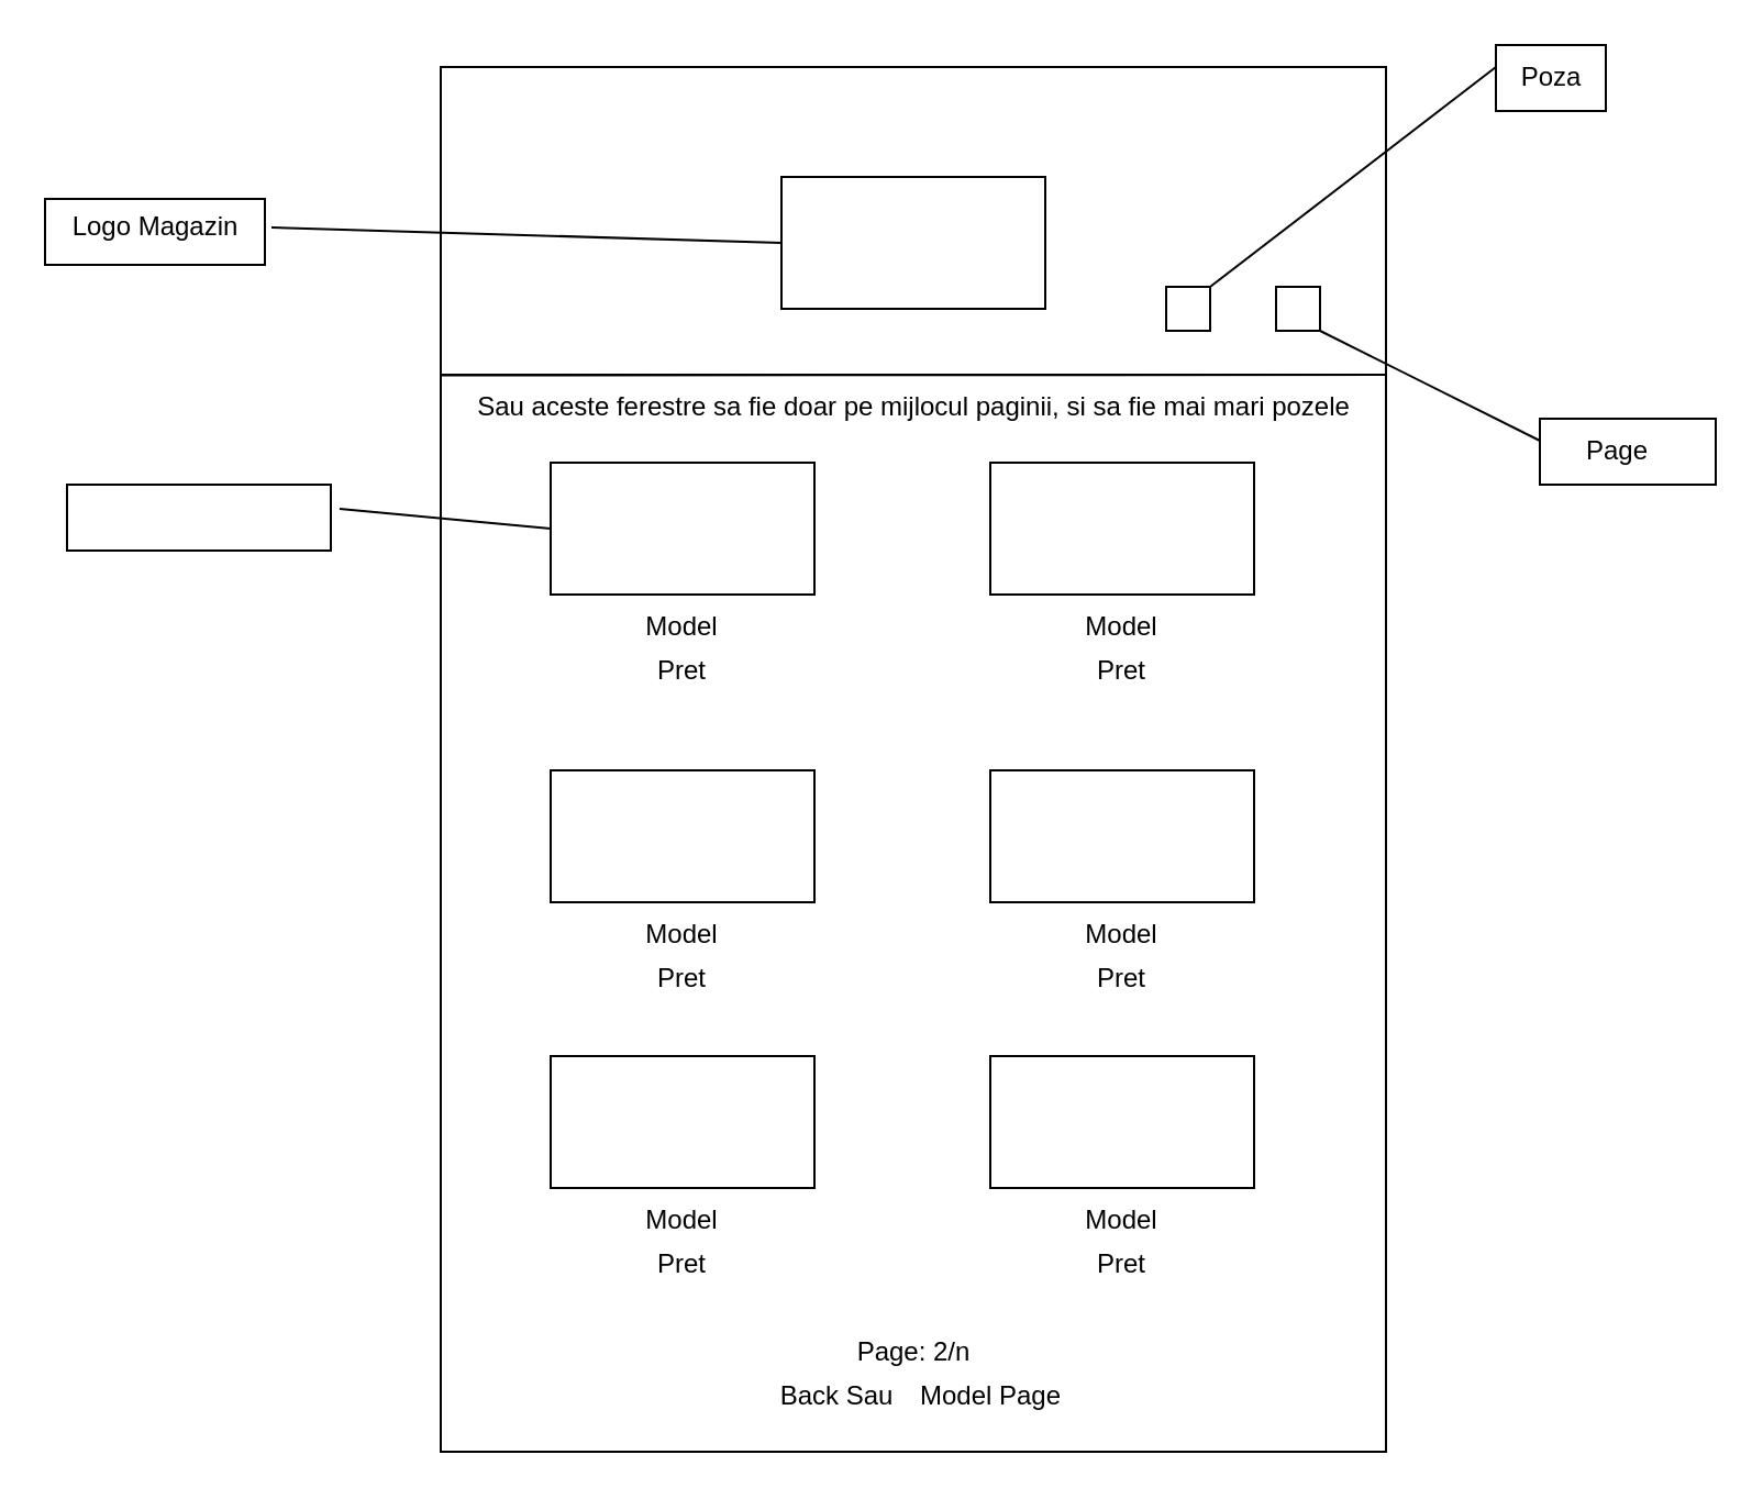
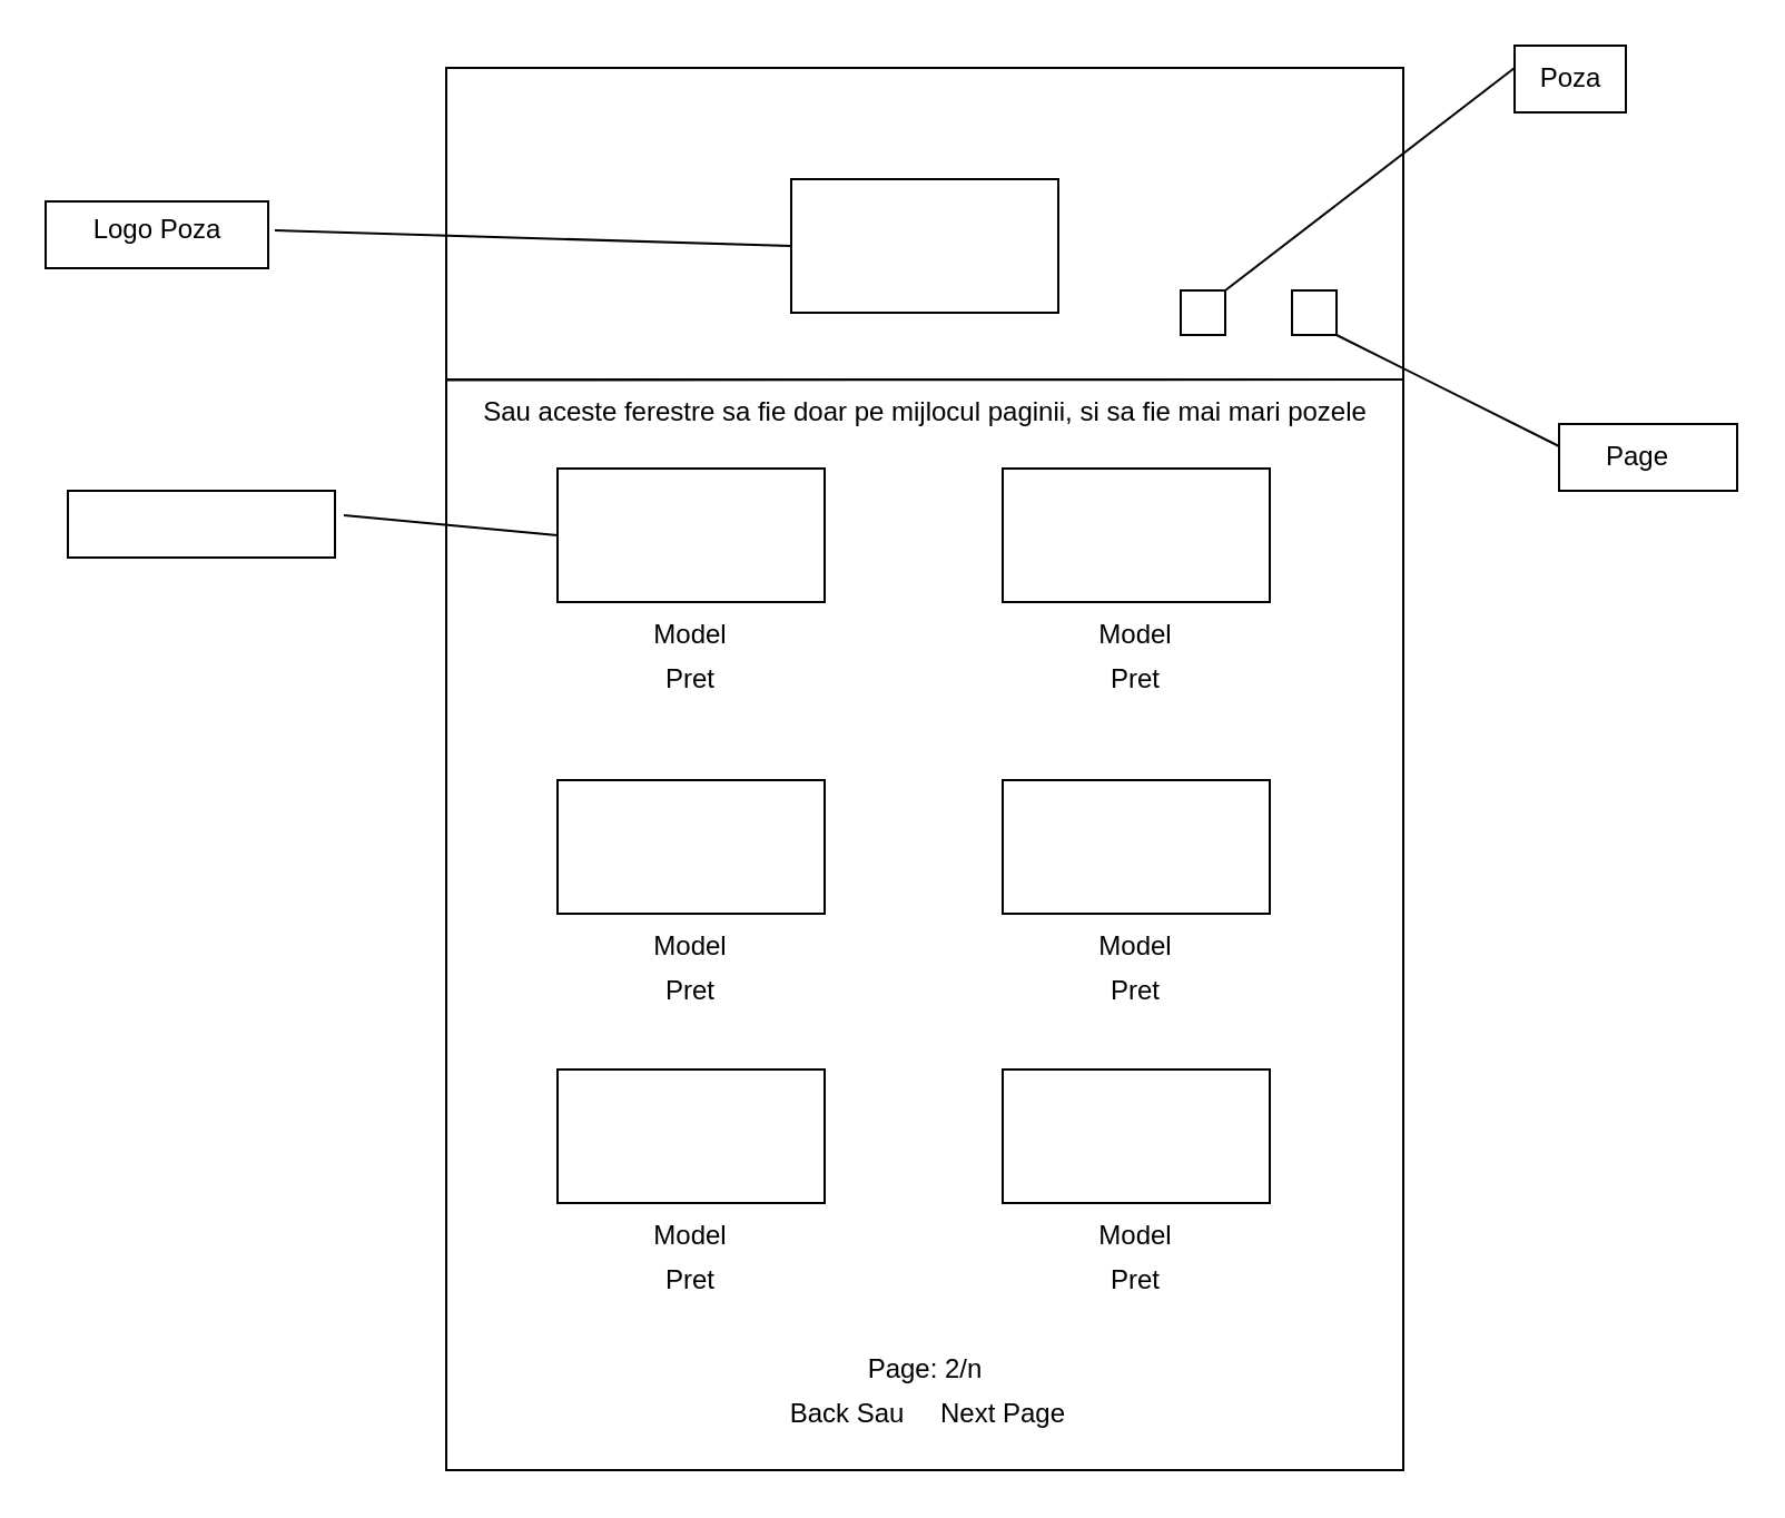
  <mxCell id="0" />
  <mxCell id="1" parent="0" />
  <mxCell id="2" value="" style="rounded=0;whiteSpace=wrap;html=1;" vertex="1" parent="1"><mxGeometry x="20" y="90" width="100" height="30" as="geometry" /></mxCell>
  <mxCell id="3" value="" style="rounded=0;whiteSpace=wrap;html=1;" vertex="1" parent="1"><mxGeometry x="680" y="20" width="50" height="30" as="geometry" /></mxCell>
  <mxCell id="4" value="" style="rounded=0;whiteSpace=wrap;html=1;" vertex="1" parent="1"><mxGeometry x="700" y="190" width="80" height="30" as="geometry" /></mxCell>
  <mxCell id="5" value="" style="rounded=0;whiteSpace=wrap;html=1;" vertex="1" parent="1"><mxGeometry x="200" y="30" width="430" height="630" as="geometry" /></mxCell>
  <mxCell id="6" value="" style="endArrow=none;html=1;rounded=0;entryX=0;entryY=0.175;entryDx=0;entryDy=0;entryPerimeter=0;" edge="1" parent="1"><mxGeometry width="50" height="50" relative="1" as="geometry"><mxPoint x="200" y="170" as="sourcePoint" /><mxPoint x="200" y="170.25" as="targetPoint" /><Array as="points"><mxPoint x="630" y="170" /></Array></mxGeometry></mxCell>
  <mxCell id="7" value="" style="rounded=0;whiteSpace=wrap;html=1;" vertex="1" parent="1"><mxGeometry x="580" y="130" width="20" height="20" as="geometry" /></mxCell>
  <mxCell id="8" value="" style="rounded=0;whiteSpace=wrap;html=1;" vertex="1" parent="1"><mxGeometry x="530" y="130" width="20" height="20" as="geometry" /></mxCell>
  <mxCell id="9" value="" style="endArrow=none;html=1;rounded=0;entryX=1;entryY=1;entryDx=0;entryDy=0;" edge="1" parent="1" target="7"><mxGeometry width="50" height="50" relative="1" as="geometry"><mxPoint x="700" y="200" as="sourcePoint" /><mxPoint x="460" y="350" as="targetPoint" /></mxGeometry></mxCell>
  <mxCell id="10" value="Page" style="text;html=1;align=center;verticalAlign=middle;resizable=0;points=[];autosize=1;strokeColor=none;fillColor=none;" vertex="1" parent="1"><mxGeometry x="700" y="190" width="70" height="30" as="geometry" /></mxCell>
  <mxCell id="11" value="" style="endArrow=none;html=1;rounded=0;entryX=1;entryY=0;entryDx=0;entryDy=0;" edge="1" parent="1" target="8"><mxGeometry width="50" height="50" relative="1" as="geometry"><mxPoint x="680" y="30" as="sourcePoint" /><mxPoint x="460" y="350" as="targetPoint" /></mxGeometry></mxCell>
  <mxCell id="12" value="Poza" style="text;html=1;align=center;verticalAlign=middle;resizable=0;points=[];autosize=1;strokeColor=none;fillColor=none;" vertex="1" parent="1"><mxGeometry x="680" y="20" width="50" height="30" as="geometry" /></mxCell>
  <mxCell id="13" value="" style="rounded=0;whiteSpace=wrap;html=1;" vertex="1" parent="1"><mxGeometry x="355" y="80" width="120" height="60" as="geometry" /></mxCell>
  <mxCell id="14" value="" style="endArrow=none;html=1;rounded=0;entryX=0;entryY=0.5;entryDx=0;entryDy=0;exitX=1.03;exitY=0.5;exitDx=0;exitDy=0;exitPerimeter=0;" edge="1" parent="1" source="15" target="13"><mxGeometry width="50" height="50" relative="1" as="geometry"><mxPoint x="70" y="70" as="sourcePoint" /><mxPoint x="460" y="350" as="targetPoint" /></mxGeometry></mxCell>
- <mxCell id="15" value="Logo Magazin" style="text;html=1;align=center;verticalAlign=middle;resizable=0;points=[];autosize=1;strokeColor=none;fillColor=none;" vertex="1" parent="1"><mxGeometry x="20" y="88" width="100" height="30" as="geometry" /></mxCell>
+ <mxCell id="15" value="Logo Poza" style="text;html=1;align=center;verticalAlign=middle;resizable=0;points=[];autosize=1;strokeColor=none;fillColor=none;" vertex="1" parent="1"><mxGeometry x="20" y="88" width="100" height="30" as="geometry" /></mxCell>
  <mxCell id="16" value="" style="rounded=0;whiteSpace=wrap;html=1;" vertex="1" parent="1"><mxGeometry x="250" y="210" width="120" height="60" as="geometry" /></mxCell>
  <mxCell id="17" value="Model" style="text;html=1;align=center;verticalAlign=middle;whiteSpace=wrap;rounded=0;" vertex="1" parent="1"><mxGeometry x="280" y="270" width="60" height="30" as="geometry" /></mxCell>
  <mxCell id="18" value="Pret" style="text;html=1;align=center;verticalAlign=middle;whiteSpace=wrap;rounded=0;" vertex="1" parent="1"><mxGeometry x="280" y="290" width="60" height="30" as="geometry" /></mxCell>
  <mxCell id="19" value="" style="endArrow=none;html=1;rounded=0;entryX=0;entryY=0.5;entryDx=0;entryDy=0;exitX=1.033;exitY=0.367;exitDx=0;exitDy=0;exitPerimeter=0;" edge="1" parent="1" source="20" target="16"><mxGeometry width="50" height="50" relative="1" as="geometry"><mxPoint x="60" y="190" as="sourcePoint" /><mxPoint x="460" y="350" as="targetPoint" /></mxGeometry></mxCell>
  <mxCell id="20" value="" style="rounded=0;whiteSpace=wrap;html=1;" vertex="1" parent="1"><mxGeometry x="30" y="220" width="120" height="30" as="geometry" /></mxCell>
  <mxCell id="21" value="" style="rounded=0;whiteSpace=wrap;html=1;" vertex="1" parent="1"><mxGeometry x="450" y="210" width="120" height="60" as="geometry" /></mxCell>
  <mxCell id="22" value="" style="rounded=0;whiteSpace=wrap;html=1;" vertex="1" parent="1"><mxGeometry x="250" y="350" width="120" height="60" as="geometry" /></mxCell>
  <mxCell id="23" value="" style="rounded=0;whiteSpace=wrap;html=1;" vertex="1" parent="1"><mxGeometry x="450" y="350" width="120" height="60" as="geometry" /></mxCell>
  <mxCell id="24" value="" style="rounded=0;whiteSpace=wrap;html=1;" vertex="1" parent="1"><mxGeometry x="250" y="480" width="120" height="60" as="geometry" /></mxCell>
  <mxCell id="25" value="" style="rounded=0;whiteSpace=wrap;html=1;" vertex="1" parent="1"><mxGeometry x="450" y="480" width="120" height="60" as="geometry" /></mxCell>
  <mxCell id="26" value="Model" style="text;html=1;align=center;verticalAlign=middle;whiteSpace=wrap;rounded=0;" vertex="1" parent="1"><mxGeometry x="280" y="410" width="60" height="30" as="geometry" /></mxCell>
  <mxCell id="27" value="Pret" style="text;html=1;align=center;verticalAlign=middle;whiteSpace=wrap;rounded=0;" vertex="1" parent="1"><mxGeometry x="280" y="430" width="60" height="30" as="geometry" /></mxCell>
  <mxCell id="28" value="Model" style="text;html=1;align=center;verticalAlign=middle;whiteSpace=wrap;rounded=0;" vertex="1" parent="1"><mxGeometry x="280" y="540" width="60" height="30" as="geometry" /></mxCell>
  <mxCell id="29" value="Model" style="text;html=1;align=center;verticalAlign=middle;whiteSpace=wrap;rounded=0;" vertex="1" parent="1"><mxGeometry x="480" y="270" width="60" height="30" as="geometry" /></mxCell>
  <mxCell id="30" value="Model" style="text;html=1;align=center;verticalAlign=middle;whiteSpace=wrap;rounded=0;" vertex="1" parent="1"><mxGeometry x="480" y="410" width="60" height="30" as="geometry" /></mxCell>
  <mxCell id="31" value="Model" style="text;html=1;align=center;verticalAlign=middle;whiteSpace=wrap;rounded=0;" vertex="1" parent="1"><mxGeometry x="480" y="540" width="60" height="30" as="geometry" /></mxCell>
  <mxCell id="32" value="Pret" style="text;html=1;align=center;verticalAlign=middle;whiteSpace=wrap;rounded=0;" vertex="1" parent="1"><mxGeometry x="280" y="560" width="60" height="30" as="geometry" /></mxCell>
  <mxCell id="33" value="Pret" style="text;html=1;align=center;verticalAlign=middle;whiteSpace=wrap;rounded=0;" vertex="1" parent="1"><mxGeometry x="480" y="290" width="60" height="30" as="geometry" /></mxCell>
  <mxCell id="34" value="Pret" style="text;html=1;align=center;verticalAlign=middle;whiteSpace=wrap;rounded=0;" vertex="1" parent="1"><mxGeometry x="480" y="430" width="60" height="30" as="geometry" /></mxCell>
  <mxCell id="35" value="Pret" style="text;html=1;align=center;verticalAlign=middle;whiteSpace=wrap;rounded=0;" vertex="1" parent="1"><mxGeometry x="480" y="560" width="60" height="30" as="geometry" /></mxCell>
  <mxCell id="36" value="Page: 2/n" style="text;html=1;align=center;verticalAlign=middle;resizable=0;points=[];autosize=1;strokeColor=none;fillColor=none;" vertex="1" parent="1"><mxGeometry x="380" y="600" width="70" height="30" as="geometry" /></mxCell>
  <mxCell id="37" value="Back Sau" style="text;html=1;align=center;verticalAlign=middle;resizable=0;points=[];autosize=1;strokeColor=none;fillColor=none;" vertex="1" parent="1"><mxGeometry x="340" y="620" width="80" height="30" as="geometry" /></mxCell>
- <mxCell id="38" value="Model Page" style="text;html=1;align=center;verticalAlign=middle;resizable=0;points=[];autosize=1;strokeColor=none;fillColor=none;" vertex="1" parent="1"><mxGeometry x="410" y="620" width="80" height="30" as="geometry" /></mxCell>
+ <mxCell id="38" value="Next Page" style="text;html=1;align=center;verticalAlign=middle;resizable=0;points=[];autosize=1;strokeColor=none;fillColor=none;" vertex="1" parent="1"><mxGeometry x="410" y="620" width="80" height="30" as="geometry" /></mxCell>
  <mxCell id="39" value="Sau aceste ferestre sa fie doar pe mijlocul paginii, si sa fie mai mari pozele" style="text;html=1;align=center;verticalAlign=middle;resizable=0;points=[];autosize=1;strokeColor=none;fillColor=none;" vertex="1" parent="1"><mxGeometry x="205" y="170" width="420" height="30" as="geometry" /></mxCell>
